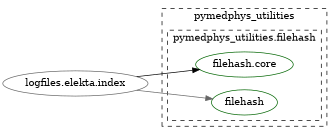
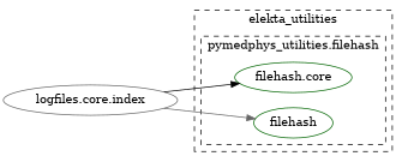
  strict digraph {
    rankdir=LR
    node [color=darkgreen]
    n1 [label="filehash.core"]
    n2 [label=filehash]
-   n3 [color=gray40 label="logfiles.elekta.index"]
+   n3 [color=gray40 label="logfiles.core.index"]
    subgraph cluster_1 {
-     label=pymedphys_utilities
+     label=elekta_utilities
      style=dashed
      subgraph cluster_2 {
        label="pymedphys_utilities.filehash"
        style=dashed
        subgraph sub_3 {
          label="pymedphys_utilities.filehash"
          rank=same
          style=dashed
          n1
        }
        subgraph sub_4 {
          label="pymedphys_utilities.filehash"
          rank=same
          style=dashed
          n2
        }
      }
    }
    n3 -> n1 [color=black]
    n3 -> n2 [color=gray40]
  }
